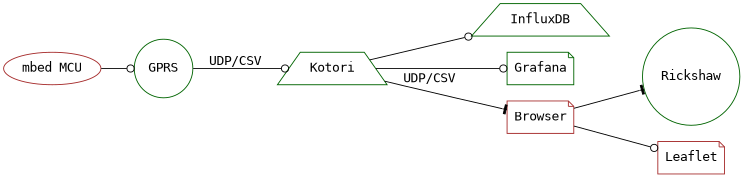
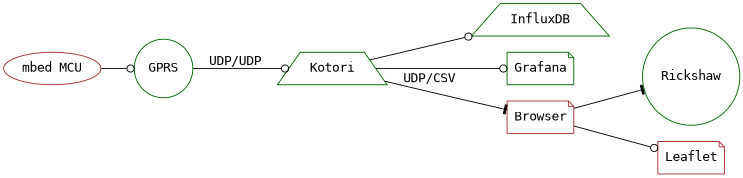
  digraph {
    fontname="DejaVu Sans Mono"
    rankdir=LR
    ranksep=0.5
    node [color=darkgreen fontname="DejaVu Sans Mono" shape=note]
    edge [arrowhead=odot fontname="DejaVu Sans Mono"]
    n1 [label=InfluxDB shape=trapezium]
    n2 [label=Grafana]
    n3 [color=brown label="mbed MCU" shape=ellipse]
    n4 [label=GPRS shape=circle]
    n5 [label=Kotori shape=trapezium]
    n6 [color=brown label=Browser]
    n7 [label=Rickshaw shape=circle]
    n8 [color=brown label=Leaflet]
    subgraph sub_1 {
      rank=same
      n1
      n2
    }
    n3 -> n4
-   n4 -> n5 [label="UDP/CSV"]
+   n4 -> n5 [label="UDP/UDP"]
    n5 -> n1
    n5 -> n2
    n5 -> n6 [arrowhead=tee label="UDP/CSV"]
    n6 -> n7 [arrowhead=tee]
    n6 -> n8
  }
